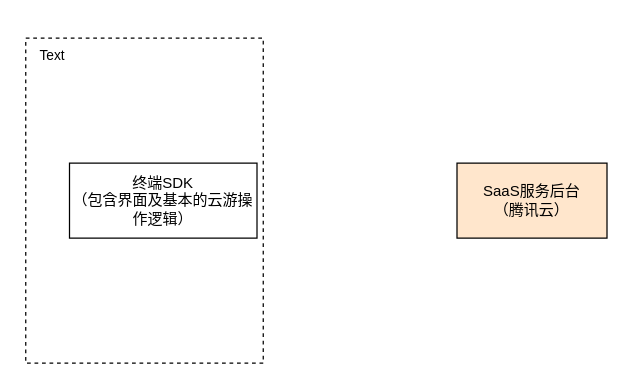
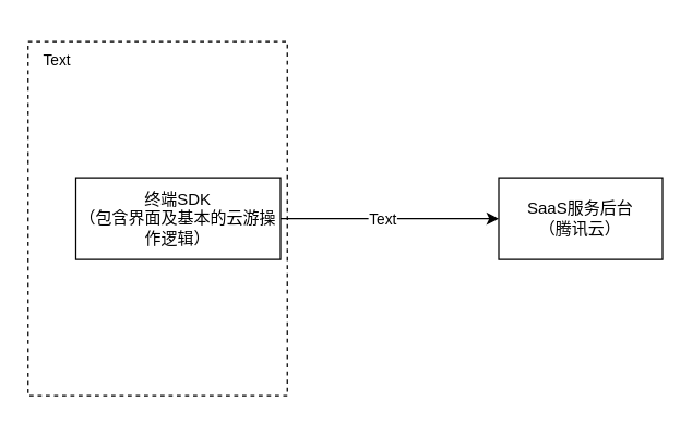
  <mxCell id="0" />
  <mxCell id="1" parent="0" />
- <mxCell id="2" value="SaaS服务后台&lt;br&gt;（腾讯云）" style="rounded=0;whiteSpace=wrap;html=1;fillColor=#ffe6cc;" vertex="1" parent="1"><mxGeometry x="365" y="130" width="120" height="60" as="geometry" /></mxCell>
+ <mxCell id="2" value="SaaS服务后台&lt;br&gt;（腾讯云）" style="rounded=0;whiteSpace=wrap;html=1;" vertex="1" parent="1"><mxGeometry x="365" y="130" width="120" height="60" as="geometry" /></mxCell>
+ <mxCell id="3" style="edgeStyle=orthogonalEdgeStyle;rounded=0;orthogonalLoop=1;jettySize=auto;html=1;entryX=0;entryY=0.5;entryDx=0;entryDy=0;" edge="1" parent="1" source="5" target="2"><mxGeometry relative="1" as="geometry" /></mxCell>
+ <mxCell id="4" value="Text" style="edgeLabel;html=1;align=center;verticalAlign=middle;resizable=0;points=[];" vertex="1" connectable="0" parent="3"><mxGeometry x="0.074" relative="1" as="geometry"><mxPoint x="-12" as="offset" /></mxGeometry></mxCell>
  <mxCell id="5" value="终端SDK&lt;br&gt;（包含界面及基本的云游操作逻辑）" style="rounded=0;whiteSpace=wrap;html=1;" vertex="1" parent="1"><mxGeometry x="55" y="130" width="150" height="60" as="geometry" /></mxCell>
  <mxCell id="6" value="" style="rounded=0;whiteSpace=wrap;html=1;dashed=1;fillColor=none;" vertex="1" parent="1"><mxGeometry x="20" y="30" width="190" height="260" as="geometry" /></mxCell>
  <mxCell id="7" value="Text" style="edgeLabel;html=1;align=center;verticalAlign=middle;resizable=0;points=[];" vertex="1" connectable="0" parent="1"><mxGeometry x="105" y="20" as="geometry"><mxPoint x="-65" y="23" as="offset" /></mxGeometry></mxCell>
